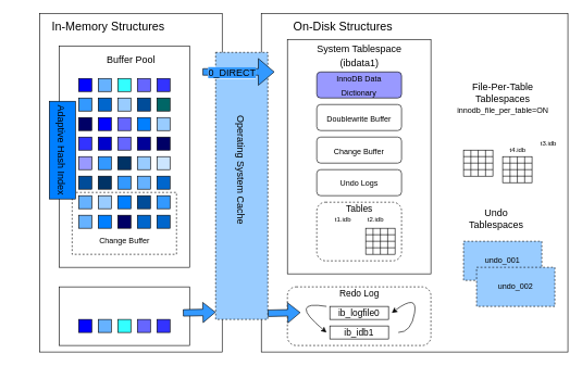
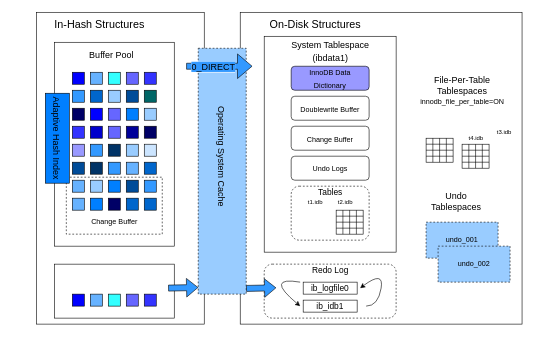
  <mxCell id="0" />
  <mxCell id="1" parent="0" />
  <mxCell id="2" value="" style="rounded=0;whiteSpace=wrap;html=1;" parent="1" vertex="1"><mxGeometry x="60" y="20" width="280" height="520" as="geometry" /></mxCell>
- <mxCell id="3" value="In-Memory Structures" style="text;html=1;align=center;verticalAlign=middle;resizable=0;points=[];autosize=1;fontSize=18;" parent="1" vertex="1"><mxGeometry x="70" y="25" width="190" height="30" as="geometry" /></mxCell>
+ <mxCell id="3" value="In-Hash Structures" style="text;html=1;align=center;verticalAlign=middle;resizable=0;points=[];autosize=1;fontSize=18;" parent="1" vertex="1"><mxGeometry x="70" y="25" width="190" height="30" as="geometry" /></mxCell>
  <mxCell id="4" value="" style="rounded=0;whiteSpace=wrap;html=1;fillColor=#ffffff;" parent="1" vertex="1"><mxGeometry x="90" y="70" width="200" height="340" as="geometry" /></mxCell>
  <mxCell id="5" value="" style="rounded=0;whiteSpace=wrap;html=1;fillColor=#0000FF;" parent="1" vertex="1"><mxGeometry x="120" y="120" width="20" height="20" as="geometry" /></mxCell>
  <mxCell id="6" value="" style="rounded=0;whiteSpace=wrap;html=1;fillColor=#66B2FF;" parent="1" vertex="1"><mxGeometry x="150" y="120" width="20" height="20" as="geometry" /></mxCell>
  <mxCell id="7" value="" style="rounded=0;whiteSpace=wrap;html=1;fillColor=#33FFFF;" parent="1" vertex="1"><mxGeometry x="180" y="120" width="20" height="20" as="geometry" /></mxCell>
  <mxCell id="8" value="" style="rounded=0;whiteSpace=wrap;html=1;fillColor=#6666FF;" parent="1" vertex="1"><mxGeometry x="210" y="120" width="20" height="20" as="geometry" /></mxCell>
  <mxCell id="9" value="" style="rounded=0;whiteSpace=wrap;html=1;fillColor=#3333FF;" parent="1" vertex="1"><mxGeometry x="240" y="120" width="20" height="20" as="geometry" /></mxCell>
  <mxCell id="10" value="" style="rounded=0;whiteSpace=wrap;html=1;fillColor=#3399FF;" parent="1" vertex="1"><mxGeometry x="120" y="150" width="20" height="20" as="geometry" /></mxCell>
  <mxCell id="11" value="" style="rounded=0;whiteSpace=wrap;html=1;fillColor=#0066CC;" parent="1" vertex="1"><mxGeometry x="150" y="150" width="20" height="20" as="geometry" /></mxCell>
  <mxCell id="12" value="" style="rounded=0;whiteSpace=wrap;html=1;fillColor=#99CCFF;" parent="1" vertex="1"><mxGeometry x="180" y="150" width="20" height="20" as="geometry" /></mxCell>
  <mxCell id="13" value="" style="rounded=0;whiteSpace=wrap;html=1;fillColor=#004C99;" parent="1" vertex="1"><mxGeometry x="210" y="150" width="20" height="20" as="geometry" /></mxCell>
  <mxCell id="14" value="" style="rounded=0;whiteSpace=wrap;html=1;fillColor=#006666;" parent="1" vertex="1"><mxGeometry x="240" y="150" width="20" height="20" as="geometry" /></mxCell>
  <mxCell id="15" value="" style="rounded=0;whiteSpace=wrap;html=1;fillColor=#000066;" parent="1" vertex="1"><mxGeometry x="120" y="180" width="20" height="20" as="geometry" /></mxCell>
  <mxCell id="16" value="" style="rounded=0;whiteSpace=wrap;html=1;fillColor=#0000FF;" parent="1" vertex="1"><mxGeometry x="150" y="180" width="20" height="20" as="geometry" /></mxCell>
  <mxCell id="17" value="" style="rounded=0;whiteSpace=wrap;html=1;fillColor=#6666FF;" parent="1" vertex="1"><mxGeometry x="180" y="180" width="20" height="20" as="geometry" /></mxCell>
  <mxCell id="18" value="" style="rounded=0;whiteSpace=wrap;html=1;fillColor=#007FFF;" parent="1" vertex="1"><mxGeometry x="210" y="180" width="20" height="20" as="geometry" /></mxCell>
  <mxCell id="19" value="" style="rounded=0;whiteSpace=wrap;html=1;fillColor=#99CCFF;" parent="1" vertex="1"><mxGeometry x="240" y="180" width="20" height="20" as="geometry" /></mxCell>
  <mxCell id="20" value="" style="rounded=0;whiteSpace=wrap;html=1;fillColor=#3333FF;" parent="1" vertex="1"><mxGeometry x="120" y="210" width="20" height="20" as="geometry" /></mxCell>
  <mxCell id="21" value="" style="rounded=0;whiteSpace=wrap;html=1;fillColor=#0000CC;" parent="1" vertex="1"><mxGeometry x="150" y="210" width="20" height="20" as="geometry" /></mxCell>
  <mxCell id="22" value="" style="rounded=0;whiteSpace=wrap;html=1;fillColor=#6666FF;" parent="1" vertex="1"><mxGeometry x="180" y="210" width="20" height="20" as="geometry" /></mxCell>
  <mxCell id="23" value="" style="rounded=0;whiteSpace=wrap;html=1;fillColor=#000099;" parent="1" vertex="1"><mxGeometry x="210" y="210" width="20" height="20" as="geometry" /></mxCell>
  <mxCell id="24" value="" style="rounded=0;whiteSpace=wrap;html=1;fillColor=#000066;" parent="1" vertex="1"><mxGeometry x="240" y="210" width="20" height="20" as="geometry" /></mxCell>
  <mxCell id="25" value="" style="rounded=0;whiteSpace=wrap;html=1;fillColor=#9999FF;" parent="1" vertex="1"><mxGeometry x="120" y="240" width="20" height="20" as="geometry" /></mxCell>
  <mxCell id="26" value="" style="rounded=0;whiteSpace=wrap;html=1;fillColor=#3399FF;" parent="1" vertex="1"><mxGeometry x="150" y="240" width="20" height="20" as="geometry" /></mxCell>
  <mxCell id="27" value="" style="rounded=0;whiteSpace=wrap;html=1;fillColor=#003366;" parent="1" vertex="1"><mxGeometry x="180" y="240" width="20" height="20" as="geometry" /></mxCell>
  <mxCell id="28" value="" style="rounded=0;whiteSpace=wrap;html=1;fillColor=#99CCFF;" parent="1" vertex="1"><mxGeometry x="210" y="240" width="20" height="20" as="geometry" /></mxCell>
  <mxCell id="29" value="" style="rounded=0;whiteSpace=wrap;html=1;fillColor=#CCE5FF;" parent="1" vertex="1"><mxGeometry x="240" y="240" width="20" height="20" as="geometry" /></mxCell>
  <mxCell id="30" value="" style="rounded=0;whiteSpace=wrap;html=1;fillColor=#004C99;" parent="1" vertex="1"><mxGeometry x="120" y="270" width="20" height="20" as="geometry" /></mxCell>
  <mxCell id="31" value="" style="rounded=0;whiteSpace=wrap;html=1;fillColor=#003366;" parent="1" vertex="1"><mxGeometry x="150" y="270" width="20" height="20" as="geometry" /></mxCell>
  <mxCell id="32" value="" style="rounded=0;whiteSpace=wrap;html=1;fillColor=#3399FF;" parent="1" vertex="1"><mxGeometry x="180" y="270" width="20" height="20" as="geometry" /></mxCell>
  <mxCell id="33" value="" style="rounded=0;whiteSpace=wrap;html=1;fillColor=#66B2FF;" parent="1" vertex="1"><mxGeometry x="210" y="270" width="20" height="20" as="geometry" /></mxCell>
  <mxCell id="34" value="" style="rounded=0;whiteSpace=wrap;html=1;fillColor=#0066CC;" parent="1" vertex="1"><mxGeometry x="240" y="270" width="20" height="20" as="geometry" /></mxCell>
  <mxCell id="35" value="" style="rounded=0;whiteSpace=wrap;html=1;fillColor=#66B2FF;" parent="1" vertex="1"><mxGeometry x="120" y="300" width="20" height="20" as="geometry" /></mxCell>
  <mxCell id="36" value="" style="rounded=0;whiteSpace=wrap;html=1;fillColor=#99CCFF;" parent="1" vertex="1"><mxGeometry x="150" y="300" width="20" height="20" as="geometry" /></mxCell>
  <mxCell id="37" value="" style="rounded=0;whiteSpace=wrap;html=1;fillColor=#007FFF;" parent="1" vertex="1"><mxGeometry x="180" y="300" width="20" height="20" as="geometry" /></mxCell>
  <mxCell id="38" value="" style="rounded=0;whiteSpace=wrap;html=1;fillColor=#004C99;" parent="1" vertex="1"><mxGeometry x="210" y="300" width="20" height="20" as="geometry" /></mxCell>
  <mxCell id="39" value="" style="rounded=0;whiteSpace=wrap;html=1;fillColor=#3399FF;" parent="1" vertex="1"><mxGeometry x="240" y="300" width="20" height="20" as="geometry" /></mxCell>
  <mxCell id="40" value="" style="rounded=0;whiteSpace=wrap;html=1;fillColor=#66B2FF;" parent="1" vertex="1"><mxGeometry x="120" y="330" width="20" height="20" as="geometry" /></mxCell>
  <mxCell id="41" value="" style="rounded=0;whiteSpace=wrap;html=1;fillColor=#007FFF;" parent="1" vertex="1"><mxGeometry x="150" y="330" width="20" height="20" as="geometry" /></mxCell>
  <mxCell id="42" value="" style="rounded=0;whiteSpace=wrap;html=1;fillColor=#000066;" parent="1" vertex="1"><mxGeometry x="180" y="330" width="20" height="20" as="geometry" /></mxCell>
  <mxCell id="43" value="" style="rounded=0;whiteSpace=wrap;html=1;fillColor=#0066CC;" parent="1" vertex="1"><mxGeometry x="210" y="330" width="20" height="20" as="geometry" /></mxCell>
  <mxCell id="44" value="" style="rounded=0;whiteSpace=wrap;html=1;fillColor=#0066CC;" parent="1" vertex="1"><mxGeometry x="240" y="330" width="20" height="20" as="geometry" /></mxCell>
  <mxCell id="45" value="" style="rounded=0;whiteSpace=wrap;html=1;fillColor=none;dashed=1;" parent="1" vertex="1"><mxGeometry x="110" y="295" width="160" height="95" as="geometry" /></mxCell>
  <mxCell id="46" value="Change Buffer" style="text;html=1;align=center;verticalAlign=middle;resizable=0;points=[];autosize=1;" parent="1" vertex="1"><mxGeometry x="145" y="360" width="90" height="20" as="geometry" /></mxCell>
- <mxCell id="47" value="Buffer Pool" style="text;html=1;align=center;verticalAlign=middle;resizable=0;points=[];autosize=1;fontSize=15;" parent="1" vertex="1"><mxGeometry x="155" y="80" width="90" height="20" as="geometry" /></mxCell>
+ <mxCell id="47" value="Buffer Pool" style="text;html=1;align=center;verticalAlign=middle;resizable=0;points=[];autosize=1;fontSize=15;" parent="1" vertex="1"><mxGeometry x="140" y="80" width="90" height="20" as="geometry" /></mxCell>
  <mxCell id="48" value="Adaptive Hash Index" style="rounded=0;whiteSpace=wrap;html=1;fontSize=15;rotation=90;fillColor=#007FFF;" parent="1" vertex="1"><mxGeometry x="20" y="210" width="150" height="40" as="geometry" /></mxCell>
  <mxCell id="49" value="" style="rounded=0;whiteSpace=wrap;html=1;fontSize=15;fillColor=#FFFFFF;" parent="1" vertex="1"><mxGeometry x="90" y="440" width="200" height="90" as="geometry" /></mxCell>
  <mxCell id="50" value="" style="rounded=0;whiteSpace=wrap;html=1;fillColor=#0000FF;" parent="1" vertex="1"><mxGeometry x="120" y="490" width="20" height="20" as="geometry" /></mxCell>
  <mxCell id="51" value="" style="rounded=0;whiteSpace=wrap;html=1;fillColor=#66B2FF;" parent="1" vertex="1"><mxGeometry x="150" y="490" width="20" height="20" as="geometry" /></mxCell>
  <mxCell id="52" value="" style="rounded=0;whiteSpace=wrap;html=1;fillColor=#33FFFF;" parent="1" vertex="1"><mxGeometry x="180" y="490" width="20" height="20" as="geometry" /></mxCell>
  <mxCell id="53" value="" style="rounded=0;whiteSpace=wrap;html=1;fillColor=#6666FF;" parent="1" vertex="1"><mxGeometry x="210" y="490" width="20" height="20" as="geometry" /></mxCell>
  <mxCell id="54" value="" style="rounded=0;whiteSpace=wrap;html=1;fillColor=#3333FF;" parent="1" vertex="1"><mxGeometry x="240" y="490" width="20" height="20" as="geometry" /></mxCell>
  <mxCell id="55" value="" style="rounded=0;whiteSpace=wrap;html=1;fillColor=#FFFFFF;fontSize=15;" parent="1" vertex="1"><mxGeometry x="400" y="20" width="470" height="520" as="geometry" /></mxCell>
  <mxCell id="56" value="" style="rounded=0;whiteSpace=wrap;html=1;fillColor=#FFFFFF;fontSize=15;" parent="1" vertex="1"><mxGeometry x="440" y="60" width="220" height="360" as="geometry" /></mxCell>
  <mxCell id="57" value="On-Disk Structures" style="text;html=1;align=center;verticalAlign=middle;resizable=0;points=[];autosize=1;fontSize=18;" parent="1" vertex="1"><mxGeometry x="440" y="25" width="170" height="30" as="geometry" /></mxCell>
  <mxCell id="58" value="&lt;font style=&quot;font-size: 15px&quot;&gt;System Tablespace&lt;br&gt;(ibdata1)&lt;br&gt;&lt;/font&gt;" style="text;html=1;align=center;verticalAlign=middle;resizable=0;points=[];autosize=1;fontSize=18;" parent="1" vertex="1"><mxGeometry x="475" y="60" width="150" height="50" as="geometry" /></mxCell>
  <mxCell id="59" value="&lt;font style=&quot;font-size: 12px&quot;&gt;InnoDB Data&lt;br&gt;Dictionary&lt;br&gt;&lt;/font&gt;" style="rounded=1;whiteSpace=wrap;html=1;fillColor=#9999ff;fontSize=18;" parent="1" vertex="1"><mxGeometry x="485" y="110" width="130" height="40" as="geometry" /></mxCell>
  <mxCell id="60" value="&lt;font style=&quot;font-size: 12px&quot;&gt;Doublewrite Buffer&lt;br&gt;&lt;/font&gt;" style="rounded=1;whiteSpace=wrap;html=1;fillColor=#FFFFFF;fontSize=18;" parent="1" vertex="1"><mxGeometry x="485" y="160" width="130" height="40" as="geometry" /></mxCell>
  <mxCell id="61" value="&lt;font style=&quot;font-size: 12px&quot;&gt;Change Buffer&lt;br&gt;&lt;/font&gt;" style="rounded=1;whiteSpace=wrap;html=1;fillColor=#FFFFFF;fontSize=18;" parent="1" vertex="1"><mxGeometry x="485" y="210" width="130" height="40" as="geometry" /></mxCell>
  <mxCell id="62" value="&lt;font style=&quot;font-size: 12px&quot;&gt;Undo Logs&lt;br&gt;&lt;/font&gt;" style="rounded=1;whiteSpace=wrap;html=1;fillColor=#FFFFFF;fontSize=18;" parent="1" vertex="1"><mxGeometry x="485" y="260" width="130" height="40" as="geometry" /></mxCell>
  <mxCell id="63" value="" style="rounded=1;whiteSpace=wrap;html=1;fillColor=#FFFFFF;fontSize=18;dashed=1;" parent="1" vertex="1"><mxGeometry x="485" y="310" width="130" height="90" as="geometry" /></mxCell>
  <mxCell id="64" value="" style="rounded=0;whiteSpace=wrap;html=1;fillColor=#FFFFFF;fontSize=18;" parent="1" vertex="1"><mxGeometry x="710" y="230" width="45" height="40" as="geometry" /></mxCell>
  <mxCell id="65" value="" style="endArrow=none;html=1;fontSize=18;exitX=0;exitY=0.25;exitDx=0;exitDy=0;entryX=1;entryY=0.25;entryDx=0;entryDy=0;" parent="1" source="64" target="64" edge="1"><mxGeometry width="50" height="50" relative="1" as="geometry"><mxPoint x="480" y="170" as="sourcePoint" /><mxPoint x="530" y="120" as="targetPoint" /></mxGeometry></mxCell>
  <mxCell id="66" value="" style="endArrow=none;html=1;fontSize=18;exitX=0;exitY=0.5;exitDx=0;exitDy=0;entryX=1;entryY=0.5;entryDx=0;entryDy=0;" parent="1" source="64" target="64" edge="1"><mxGeometry width="50" height="50" relative="1" as="geometry"><mxPoint x="480" y="180" as="sourcePoint" /><mxPoint x="530" y="130" as="targetPoint" /></mxGeometry></mxCell>
  <mxCell id="67" value="" style="endArrow=none;html=1;fontSize=18;exitX=0;exitY=0.75;exitDx=0;exitDy=0;entryX=1;entryY=0.75;entryDx=0;entryDy=0;" parent="1" source="64" target="64" edge="1"><mxGeometry width="50" height="50" relative="1" as="geometry"><mxPoint x="480" y="170" as="sourcePoint" /><mxPoint x="530" y="120" as="targetPoint" /></mxGeometry></mxCell>
  <mxCell id="68" value="" style="endArrow=none;html=1;fontSize=18;exitX=0.25;exitY=0;exitDx=0;exitDy=0;entryX=0.25;entryY=1;entryDx=0;entryDy=0;" parent="1" source="64" target="64" edge="1"><mxGeometry width="50" height="50" relative="1" as="geometry"><mxPoint x="480" y="170" as="sourcePoint" /><mxPoint x="530" y="120" as="targetPoint" /></mxGeometry></mxCell>
  <mxCell id="69" value="" style="endArrow=none;html=1;fontSize=18;exitX=0.5;exitY=0;exitDx=0;exitDy=0;entryX=0.5;entryY=1;entryDx=0;entryDy=0;" parent="1" source="64" target="64" edge="1"><mxGeometry width="50" height="50" relative="1" as="geometry"><mxPoint x="480" y="170" as="sourcePoint" /><mxPoint x="530" y="120" as="targetPoint" /></mxGeometry></mxCell>
  <mxCell id="70" value="" style="endArrow=none;html=1;fontSize=18;exitX=0.75;exitY=0;exitDx=0;exitDy=0;entryX=0.75;entryY=1;entryDx=0;entryDy=0;" parent="1" source="64" target="64" edge="1"><mxGeometry width="50" height="50" relative="1" as="geometry"><mxPoint x="480" y="170" as="sourcePoint" /><mxPoint x="530" y="120" as="targetPoint" /></mxGeometry></mxCell>
  <mxCell id="71" value="" style="rounded=0;whiteSpace=wrap;html=1;fillColor=#FFFFFF;fontSize=18;" parent="1" vertex="1"><mxGeometry x="560" y="350" width="45" height="40" as="geometry" /></mxCell>
  <mxCell id="72" value="" style="endArrow=none;html=1;fontSize=18;exitX=0;exitY=0.25;exitDx=0;exitDy=0;entryX=1;entryY=0.25;entryDx=0;entryDy=0;" parent="1" source="71" target="71" edge="1"><mxGeometry width="50" height="50" relative="1" as="geometry"><mxPoint x="535" y="170" as="sourcePoint" /><mxPoint x="585" y="120" as="targetPoint" /></mxGeometry></mxCell>
  <mxCell id="73" value="" style="endArrow=none;html=1;fontSize=18;exitX=0;exitY=0.5;exitDx=0;exitDy=0;entryX=1;entryY=0.5;entryDx=0;entryDy=0;" parent="1" source="71" target="71" edge="1"><mxGeometry width="50" height="50" relative="1" as="geometry"><mxPoint x="535" y="170" as="sourcePoint" /><mxPoint x="585" y="120" as="targetPoint" /></mxGeometry></mxCell>
  <mxCell id="74" value="" style="endArrow=none;html=1;fontSize=18;exitX=0;exitY=0.75;exitDx=0;exitDy=0;entryX=1;entryY=0.75;entryDx=0;entryDy=0;" parent="1" source="71" target="71" edge="1"><mxGeometry width="50" height="50" relative="1" as="geometry"><mxPoint x="535" y="170" as="sourcePoint" /><mxPoint x="585" y="120" as="targetPoint" /></mxGeometry></mxCell>
  <mxCell id="75" value="" style="endArrow=none;html=1;fontSize=18;exitX=0.25;exitY=0;exitDx=0;exitDy=0;entryX=0.25;entryY=1;entryDx=0;entryDy=0;" parent="1" source="71" target="71" edge="1"><mxGeometry width="50" height="50" relative="1" as="geometry"><mxPoint x="535" y="170" as="sourcePoint" /><mxPoint x="585" y="120" as="targetPoint" /></mxGeometry></mxCell>
  <mxCell id="76" value="" style="endArrow=none;html=1;fontSize=18;exitX=0.5;exitY=0;exitDx=0;exitDy=0;entryX=0.5;entryY=1;entryDx=0;entryDy=0;" parent="1" source="71" target="71" edge="1"><mxGeometry width="50" height="50" relative="1" as="geometry"><mxPoint x="535" y="170" as="sourcePoint" /><mxPoint x="585" y="120" as="targetPoint" /></mxGeometry></mxCell>
  <mxCell id="77" value="" style="endArrow=none;html=1;fontSize=18;exitX=0.75;exitY=0;exitDx=0;exitDy=0;entryX=0.75;entryY=1;entryDx=0;entryDy=0;" parent="1" source="71" target="71" edge="1"><mxGeometry width="50" height="50" relative="1" as="geometry"><mxPoint x="535" y="170" as="sourcePoint" /><mxPoint x="585" y="120" as="targetPoint" /></mxGeometry></mxCell>
  <mxCell id="78" value="&lt;font style=&quot;font-size: 10px&quot;&gt;t1.idb&lt;/font&gt;" style="text;html=1;align=center;verticalAlign=middle;resizable=0;points=[];autosize=1;fontSize=18;" parent="1" vertex="1"><mxGeometry x="505" y="320" width="40" height="30" as="geometry" /></mxCell>
  <mxCell id="79" value="&lt;font style=&quot;font-size: 10px&quot;&gt;t2.idb&lt;/font&gt;" style="text;html=1;align=center;verticalAlign=middle;resizable=0;points=[];autosize=1;fontSize=18;" parent="1" vertex="1"><mxGeometry x="555" y="320" width="40" height="30" as="geometry" /></mxCell>
  <mxCell id="80" value="Tables" style="text;html=1;align=center;verticalAlign=middle;resizable=0;points=[];autosize=1;fontSize=14;" parent="1" vertex="1"><mxGeometry x="520" y="310" width="60" height="20" as="geometry" /></mxCell>
  <mxCell id="81" value="" style="rounded=1;whiteSpace=wrap;html=1;fillColor=#FFFFFF;fontSize=14;dashed=1;" parent="1" vertex="1"><mxGeometry x="440" y="440" width="220" height="90" as="geometry" /></mxCell>
  <mxCell id="82" value="ib_logfile0" style="rounded=0;whiteSpace=wrap;html=1;fillColor=#FFFFFF;fontSize=14;" parent="1" vertex="1"><mxGeometry x="505" y="470" width="90" height="20" as="geometry" /></mxCell>
  <mxCell id="83" value="ib_idb1" style="rounded=0;whiteSpace=wrap;html=1;fillColor=#FFFFFF;fontSize=14;" parent="1" vertex="1"><mxGeometry x="505" y="500" width="90" height="20" as="geometry" /></mxCell>
  <mxCell id="84" value="Redo Log" style="text;html=1;align=center;verticalAlign=middle;resizable=0;points=[];autosize=1;fontSize=14;" parent="1" vertex="1"><mxGeometry x="510" y="440" width="80" height="20" as="geometry" /></mxCell>
  <mxCell id="85" value="" style="curved=1;endArrow=classic;html=1;fontSize=14;" parent="1" edge="1"><mxGeometry width="50" height="50" relative="1" as="geometry"><mxPoint x="500" y="470" as="sourcePoint" /><mxPoint x="500" y="510" as="targetPoint" /><Array as="points"><mxPoint x="440" y="460" /></Array></mxGeometry></mxCell>
  <mxCell id="86" value="" style="curved=1;endArrow=classic;html=1;fontSize=14;" parent="1" edge="1"><mxGeometry width="50" height="50" relative="1" as="geometry"><mxPoint x="610" y="510" as="sourcePoint" /><mxPoint x="600" y="480" as="targetPoint" /><Array as="points"><mxPoint x="630" y="510" /><mxPoint x="640" y="450" /></Array></mxGeometry></mxCell>
  <mxCell id="87" value="&lt;font&gt;&lt;span style=&quot;font-size: 15px&quot;&gt;File-Per-Table&lt;/span&gt;&lt;br&gt;&lt;span style=&quot;font-size: 15px&quot;&gt;Tablespaces&lt;/span&gt;&lt;br&gt;&lt;font style=&quot;font-size: 12px&quot;&gt;innodb_file_per_table=ON&lt;/font&gt;&lt;br&gt;&lt;/font&gt;" style="text;html=1;align=center;verticalAlign=middle;resizable=0;points=[];autosize=1;fontSize=14;" parent="1" vertex="1"><mxGeometry x="690" y="120" width="160" height="60" as="geometry" /></mxCell>
  <mxCell id="88" value="" style="rounded=0;whiteSpace=wrap;html=1;fillColor=#FFFFFF;fontSize=18;" parent="1" vertex="1"><mxGeometry x="770" y="240" width="45" height="40" as="geometry" /></mxCell>
  <mxCell id="89" value="" style="endArrow=none;html=1;fontSize=18;exitX=0;exitY=0.25;exitDx=0;exitDy=0;entryX=1;entryY=0.25;entryDx=0;entryDy=0;" parent="1" source="88" target="88" edge="1"><mxGeometry width="50" height="50" relative="1" as="geometry"><mxPoint x="540" y="180" as="sourcePoint" /><mxPoint x="590" y="130" as="targetPoint" /></mxGeometry></mxCell>
  <mxCell id="90" value="" style="endArrow=none;html=1;fontSize=18;exitX=0;exitY=0.5;exitDx=0;exitDy=0;entryX=1;entryY=0.5;entryDx=0;entryDy=0;" parent="1" source="88" target="88" edge="1"><mxGeometry width="50" height="50" relative="1" as="geometry"><mxPoint x="540" y="190" as="sourcePoint" /><mxPoint x="590" y="140" as="targetPoint" /></mxGeometry></mxCell>
  <mxCell id="91" value="" style="endArrow=none;html=1;fontSize=18;exitX=0;exitY=0.75;exitDx=0;exitDy=0;entryX=1;entryY=0.75;entryDx=0;entryDy=0;" parent="1" source="88" target="88" edge="1"><mxGeometry width="50" height="50" relative="1" as="geometry"><mxPoint x="540" y="180" as="sourcePoint" /><mxPoint x="590" y="130" as="targetPoint" /></mxGeometry></mxCell>
  <mxCell id="92" value="" style="endArrow=none;html=1;fontSize=18;exitX=0.25;exitY=0;exitDx=0;exitDy=0;entryX=0.25;entryY=1;entryDx=0;entryDy=0;" parent="1" source="88" target="88" edge="1"><mxGeometry width="50" height="50" relative="1" as="geometry"><mxPoint x="540" y="180" as="sourcePoint" /><mxPoint x="590" y="130" as="targetPoint" /></mxGeometry></mxCell>
  <mxCell id="93" value="" style="endArrow=none;html=1;fontSize=18;exitX=0.5;exitY=0;exitDx=0;exitDy=0;entryX=0.5;entryY=1;entryDx=0;entryDy=0;" parent="1" source="88" target="88" edge="1"><mxGeometry width="50" height="50" relative="1" as="geometry"><mxPoint x="540" y="180" as="sourcePoint" /><mxPoint x="590" y="130" as="targetPoint" /></mxGeometry></mxCell>
  <mxCell id="94" value="" style="endArrow=none;html=1;fontSize=18;exitX=0.75;exitY=0;exitDx=0;exitDy=0;entryX=0.75;entryY=1;entryDx=0;entryDy=0;" parent="1" source="88" target="88" edge="1"><mxGeometry width="50" height="50" relative="1" as="geometry"><mxPoint x="540" y="180" as="sourcePoint" /><mxPoint x="590" y="130" as="targetPoint" /></mxGeometry></mxCell>
  <mxCell id="95" value="t3.idb" style="text;html=1;align=center;verticalAlign=middle;resizable=0;points=[];autosize=1;fontSize=10;" parent="1" vertex="1"><mxGeometry x="820" y="210" width="40" height="20" as="geometry" /></mxCell>
  <mxCell id="96" value="t4.idb" style="text;html=1;align=center;verticalAlign=middle;resizable=0;points=[];autosize=1;fontSize=10;" parent="1" vertex="1"><mxGeometry x="772.5" y="220" width="40" height="20" as="geometry" /></mxCell>
  <mxCell id="97" value="&lt;font style=&quot;font-size: 15px&quot;&gt;Undo&lt;br&gt;Tablespaces&lt;/font&gt;" style="text;html=1;align=center;verticalAlign=middle;resizable=0;points=[];autosize=1;fontSize=10;" parent="1" vertex="1"><mxGeometry x="710" y="320" width="100" height="30" as="geometry" /></mxCell>
  <mxCell id="98" value="&lt;font style=&quot;font-size: 12px&quot;&gt;undo_001&lt;/font&gt;" style="rounded=0;whiteSpace=wrap;html=1;fontSize=10;dashed=1;fillColor=#99CCFF;" parent="1" vertex="1"><mxGeometry x="710" y="370" width="120" height="60" as="geometry" /></mxCell>
  <mxCell id="99" value="&lt;font style=&quot;font-size: 12px&quot;&gt;undo_002&lt;/font&gt;" style="rounded=0;whiteSpace=wrap;html=1;fontSize=10;dashed=1;fillColor=#99CCFF;" parent="1" vertex="1"><mxGeometry x="730" y="410" width="120" height="60" as="geometry" /></mxCell>
  <mxCell id="100" value="" style="rounded=0;whiteSpace=wrap;html=1;dashed=1;fillColor=#99CCFF;fontSize=10;" parent="1" vertex="1"><mxGeometry x="330" y="80" width="80" height="410" as="geometry" /></mxCell>
  <mxCell id="101" value="Operating System Cache" style="text;html=1;align=center;verticalAlign=middle;resizable=0;points=[];autosize=1;fontSize=15;rotation=90;" parent="1" vertex="1"><mxGeometry x="280" y="250" width="180" height="20" as="geometry" /></mxCell>
  <mxCell id="102" value="" style="shape=flexArrow;endArrow=classic;html=1;fontSize=15;entryX=0.043;entryY=0.173;entryDx=0;entryDy=0;entryPerimeter=0;exitX=0.893;exitY=0.173;exitDx=0;exitDy=0;exitPerimeter=0;endWidth=30;endSize=7.74;fillColor=#3399FF;" parent="1" source="2" target="55" edge="1"><mxGeometry width="50" height="50" relative="1" as="geometry"><mxPoint x="300" y="160" as="sourcePoint" /><mxPoint x="350" y="110" as="targetPoint" /></mxGeometry></mxCell>
  <mxCell id="103" value="&lt;span style=&quot;background-color: rgb(51 , 153 , 255)&quot;&gt;0_DIRECT&lt;/span&gt;" style="edgeLabel;html=1;align=center;verticalAlign=middle;resizable=0;points=[];fontSize=15;" vertex="1" connectable="0" parent="102"><mxGeometry x="-0.202" y="-1" relative="1" as="geometry"><mxPoint as="offset" /></mxGeometry></mxCell>
  <mxCell id="104" value="" style="shape=flexArrow;endArrow=classic;html=1;fillColor=#3399FF;fontSize=15;exitX=0.95;exitY=0.444;exitDx=0;exitDy=0;exitPerimeter=0;entryX=0;entryY=0.973;entryDx=0;entryDy=0;entryPerimeter=0;" edge="1" parent="1" source="49" target="100"><mxGeometry width="50" height="50" relative="1" as="geometry"><mxPoint x="270" y="280" as="sourcePoint" /><mxPoint x="320" y="230" as="targetPoint" /></mxGeometry></mxCell>
  <mxCell id="105" value="" style="shape=flexArrow;endArrow=classic;html=1;fillColor=#3399FF;fontSize=15;exitX=0.95;exitY=0.444;exitDx=0;exitDy=0;exitPerimeter=0;entryX=0;entryY=0.973;entryDx=0;entryDy=0;entryPerimeter=0;" edge="1" parent="1"><mxGeometry width="50" height="50" relative="1" as="geometry"><mxPoint x="410" y="480.51" as="sourcePoint" /><mxPoint x="460" y="479.48" as="targetPoint" /></mxGeometry></mxCell>
